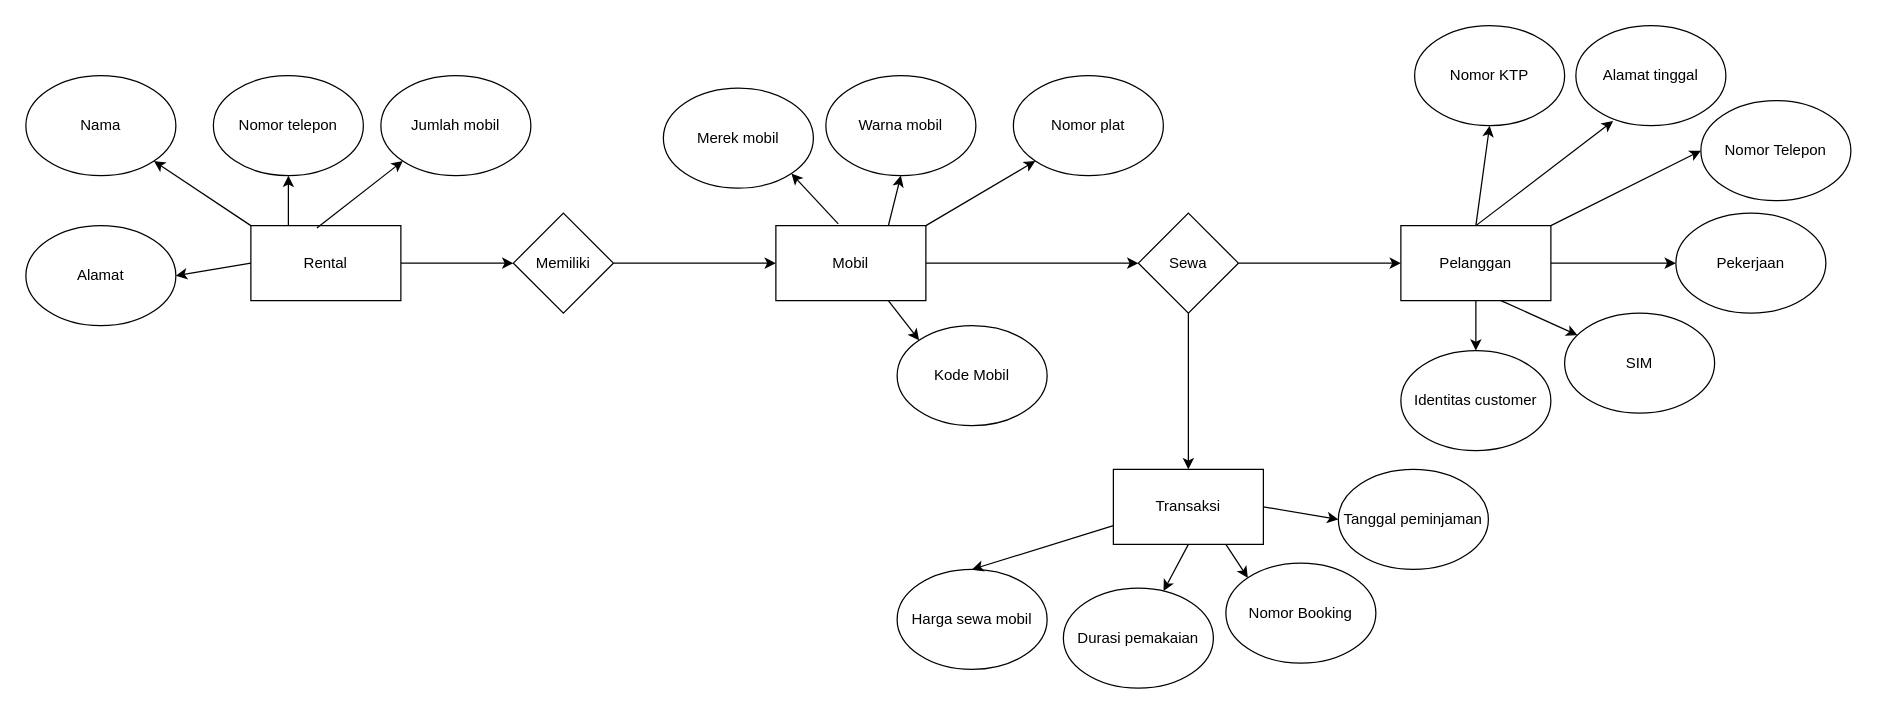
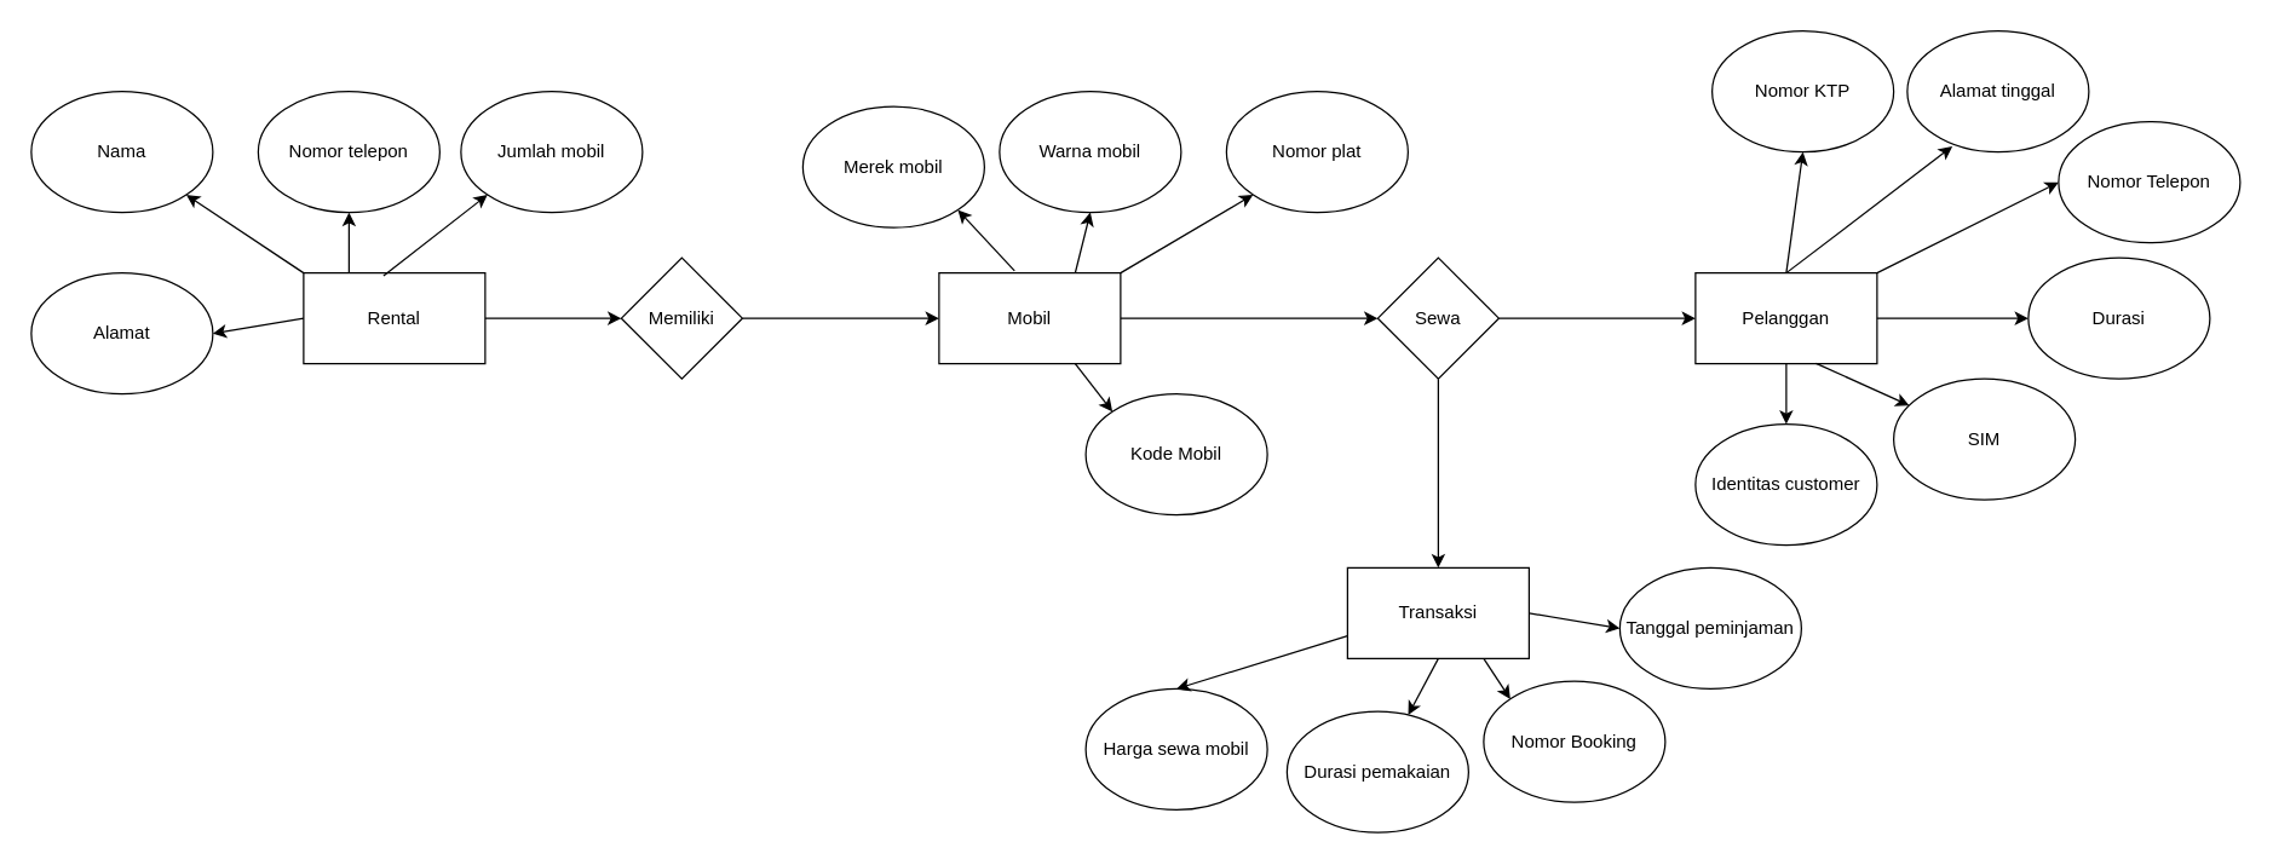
  <mxCell id="0" />
  <mxCell id="1" parent="0" />
  <mxCell id="2" value="Pelanggan" style="rounded=0;whiteSpace=wrap;html=1;" parent="1" vertex="1"><mxGeometry x="1120" y="180" width="120" height="60" as="geometry" /></mxCell>
  <mxCell id="3" style="edgeStyle=orthogonalEdgeStyle;rounded=0;orthogonalLoop=1;jettySize=auto;html=1;" parent="1" source="4" target="48" edge="1"><mxGeometry relative="1" as="geometry" /></mxCell>
  <mxCell id="4" value="Mobil" style="rounded=0;whiteSpace=wrap;html=1;" parent="1" vertex="1"><mxGeometry x="620" y="180" width="120" height="60" as="geometry" /></mxCell>
  <mxCell id="5" value="Transaksi" style="rounded=0;whiteSpace=wrap;html=1;" parent="1" vertex="1"><mxGeometry x="890" y="375" width="120" height="60" as="geometry" /></mxCell>
  <mxCell id="6" style="edgeStyle=orthogonalEdgeStyle;rounded=0;orthogonalLoop=1;jettySize=auto;html=1;" parent="1" source="7" target="4" edge="1"><mxGeometry relative="1" as="geometry" /></mxCell>
  <mxCell id="7" value="Memiliki" style="rhombus;whiteSpace=wrap;html=1;" parent="1" vertex="1"><mxGeometry x="410" y="170" width="80" height="80" as="geometry" /></mxCell>
  <mxCell id="8" value="Merek mobil" style="ellipse;whiteSpace=wrap;html=1;" parent="1" vertex="1"><mxGeometry x="530" y="70" width="120" height="80" as="geometry" /></mxCell>
  <mxCell id="9" value="Kode Mobil" style="ellipse;whiteSpace=wrap;html=1;" parent="1" vertex="1"><mxGeometry x="717" y="260" width="120" height="80" as="geometry" /></mxCell>
  <mxCell id="10" value="Nomor plat" style="ellipse;whiteSpace=wrap;html=1;" parent="1" vertex="1"><mxGeometry x="810" y="60" width="120" height="80" as="geometry" /></mxCell>
  <mxCell id="11" value="Nomor Telepon" style="ellipse;whiteSpace=wrap;html=1;" parent="1" vertex="1"><mxGeometry x="1360" y="80" width="120" height="80" as="geometry" /></mxCell>
  <mxCell id="12" value="Alamat tinggal" style="ellipse;whiteSpace=wrap;html=1;" parent="1" vertex="1"><mxGeometry x="1260" y="20" width="120" height="80" as="geometry" /></mxCell>
  <mxCell id="13" value="Nomor KTP" style="ellipse;whiteSpace=wrap;html=1;" parent="1" vertex="1"><mxGeometry x="1131" y="20" width="120" height="80" as="geometry" /></mxCell>
- <mxCell id="14" value="Pekerjaan" style="ellipse;whiteSpace=wrap;html=1;" parent="1" vertex="1"><mxGeometry x="1340" y="170" width="120" height="80" as="geometry" /></mxCell>
+ <mxCell id="14" value="Durasi" style="ellipse;whiteSpace=wrap;html=1;" parent="1" vertex="1"><mxGeometry x="1340" y="170" width="120" height="80" as="geometry" /></mxCell>
  <mxCell id="15" value="SIM" style="ellipse;whiteSpace=wrap;html=1;" parent="1" vertex="1"><mxGeometry x="1251" y="250" width="120" height="80" as="geometry" /></mxCell>
  <mxCell id="16" value="" style="endArrow=classic;html=1;rounded=0;exitX=0.75;exitY=0;exitDx=0;exitDy=0;entryX=0.5;entryY=1;entryDx=0;entryDy=0;" parent="1" source="4" target="29" edge="1"><mxGeometry width="50" height="50" relative="1" as="geometry"><mxPoint x="1150" y="-30" as="sourcePoint" /><mxPoint x="889.457" y="-80.514" as="targetPoint" /></mxGeometry></mxCell>
  <mxCell id="17" value="" style="endArrow=classic;html=1;rounded=0;entryX=0.248;entryY=0.954;entryDx=0;entryDy=0;entryPerimeter=0;exitX=0.5;exitY=0;exitDx=0;exitDy=0;" parent="1" source="2" target="12" edge="1"><mxGeometry width="50" height="50" relative="1" as="geometry"><mxPoint x="1260" y="160" as="sourcePoint" /><mxPoint x="1233" y="117" as="targetPoint" /></mxGeometry></mxCell>
  <mxCell id="18" value="" style="endArrow=classic;html=1;rounded=0;entryX=0;entryY=0.5;entryDx=0;entryDy=0;" parent="1" source="2" target="11" edge="1"><mxGeometry width="50" height="50" relative="1" as="geometry"><mxPoint x="1290" y="160" as="sourcePoint" /><mxPoint x="1420" y="100" as="targetPoint" /></mxGeometry></mxCell>
  <mxCell id="19" value="" style="endArrow=classic;html=1;rounded=0;exitX=1;exitY=0.5;exitDx=0;exitDy=0;entryX=0;entryY=0.5;entryDx=0;entryDy=0;" parent="1" source="2" target="14" edge="1"><mxGeometry width="50" height="50" relative="1" as="geometry"><mxPoint x="1345" y="160" as="sourcePoint" /><mxPoint x="1431.791" y="190.299" as="targetPoint" /></mxGeometry></mxCell>
  <mxCell id="20" value="" style="endArrow=classic;html=1;rounded=0;exitX=0.664;exitY=0.997;exitDx=0;exitDy=0;exitPerimeter=0;" parent="1" source="2" target="15" edge="1"><mxGeometry width="50" height="50" relative="1" as="geometry"><mxPoint x="1350" y="190" as="sourcePoint" /><mxPoint x="1399" y="209" as="targetPoint" /></mxGeometry></mxCell>
  <mxCell id="21" value="" style="endArrow=classic;html=1;rounded=0;exitX=0.416;exitY=-0.023;exitDx=0;exitDy=0;entryX=1;entryY=1;entryDx=0;entryDy=0;exitPerimeter=0;" parent="1" source="4" target="8" edge="1"><mxGeometry width="50" height="50" relative="1" as="geometry"><mxPoint x="800" y="-20" as="sourcePoint" /><mxPoint x="810" y="-60" as="targetPoint" /></mxGeometry></mxCell>
  <mxCell id="22" value="Harga sewa mobil" style="ellipse;whiteSpace=wrap;html=1;" parent="1" vertex="1"><mxGeometry x="717" y="455" width="120" height="80" as="geometry" /></mxCell>
  <mxCell id="23" value="Durasi pemakaian" style="ellipse;whiteSpace=wrap;html=1;" parent="1" vertex="1"><mxGeometry x="850" y="470" width="120" height="80" as="geometry" /></mxCell>
  <mxCell id="24" value="Nomor Booking" style="ellipse;whiteSpace=wrap;html=1;" parent="1" vertex="1"><mxGeometry x="980" y="450" width="120" height="80" as="geometry" /></mxCell>
  <mxCell id="25" value="Tanggal peminjaman" style="ellipse;whiteSpace=wrap;html=1;" parent="1" vertex="1"><mxGeometry x="1070" y="375" width="120" height="80" as="geometry" /></mxCell>
  <mxCell id="26" value="" style="endArrow=classic;html=1;rounded=0;exitX=0.5;exitY=0;exitDx=0;exitDy=0;entryX=0.5;entryY=1;entryDx=0;entryDy=0;" parent="1" source="2" target="13" edge="1"><mxGeometry width="50" height="50" relative="1" as="geometry"><mxPoint x="1290" y="160" as="sourcePoint" /><mxPoint x="1240.543" y="99.486" as="targetPoint" /></mxGeometry></mxCell>
  <mxCell id="27" value="Identitas customer" style="ellipse;whiteSpace=wrap;html=1;" parent="1" vertex="1"><mxGeometry x="1120" y="280" width="120" height="80" as="geometry" /></mxCell>
  <mxCell id="28" value="" style="endArrow=classic;html=1;rounded=0;exitX=0.5;exitY=1;exitDx=0;exitDy=0;entryX=0.5;entryY=0;entryDx=0;entryDy=0;" parent="1" source="2" target="27" edge="1"><mxGeometry width="50" height="50" relative="1" as="geometry"><mxPoint x="1310" y="220" as="sourcePoint" /><mxPoint x="1328" y="253" as="targetPoint" /></mxGeometry></mxCell>
  <mxCell id="29" value="Warna mobil" style="ellipse;whiteSpace=wrap;html=1;" parent="1" vertex="1"><mxGeometry x="660" y="60" width="120" height="80" as="geometry" /></mxCell>
  <mxCell id="30" value="" style="endArrow=classic;html=1;rounded=0;entryX=0;entryY=0.5;entryDx=0;entryDy=0;exitX=1;exitY=0.5;exitDx=0;exitDy=0;" parent="1" source="5" target="25" edge="1"><mxGeometry width="50" height="50" relative="1" as="geometry"><mxPoint x="1020" y="400" as="sourcePoint" /><mxPoint x="752.426" y="426.716" as="targetPoint" /></mxGeometry></mxCell>
  <mxCell id="31" value="" style="endArrow=classic;html=1;rounded=0;exitX=0;exitY=0.75;exitDx=0;exitDy=0;entryX=0.5;entryY=0;entryDx=0;entryDy=0;" parent="1" source="5" target="22" edge="1"><mxGeometry width="50" height="50" relative="1" as="geometry"><mxPoint x="870" y="385" as="sourcePoint" /><mxPoint x="743" y="397" as="targetPoint" /><Array as="points" /></mxGeometry></mxCell>
  <mxCell id="32" value="" style="endArrow=classic;html=1;rounded=0;exitX=0.5;exitY=1;exitDx=0;exitDy=0;" parent="1" source="5" target="23" edge="1"><mxGeometry width="50" height="50" relative="1" as="geometry"><mxPoint x="870" y="400" as="sourcePoint" /><mxPoint x="770" y="475" as="targetPoint" /></mxGeometry></mxCell>
  <mxCell id="33" value="" style="endArrow=classic;html=1;rounded=0;exitX=0.75;exitY=1;exitDx=0;exitDy=0;entryX=0;entryY=0;entryDx=0;entryDy=0;" parent="1" source="5" target="24" edge="1"><mxGeometry width="50" height="50" relative="1" as="geometry"><mxPoint x="900" y="415" as="sourcePoint" /><mxPoint x="907" y="495" as="targetPoint" /></mxGeometry></mxCell>
  <mxCell id="34" style="edgeStyle=orthogonalEdgeStyle;rounded=0;orthogonalLoop=1;jettySize=auto;html=1;entryX=0;entryY=0.5;entryDx=0;entryDy=0;" parent="1" source="35" target="7" edge="1"><mxGeometry relative="1" as="geometry" /></mxCell>
  <mxCell id="35" value="Rental" style="rounded=0;whiteSpace=wrap;html=1;" parent="1" vertex="1"><mxGeometry x="200" y="180" width="120" height="60" as="geometry" /></mxCell>
  <mxCell id="36" value="Nama" style="ellipse;whiteSpace=wrap;html=1;" parent="1" vertex="1"><mxGeometry x="20" y="60" width="120" height="80" as="geometry" /></mxCell>
  <mxCell id="37" value="Nomor telepon" style="ellipse;whiteSpace=wrap;html=1;" parent="1" vertex="1"><mxGeometry x="170" y="60" width="120" height="80" as="geometry" /></mxCell>
  <mxCell id="38" value="Alamat" style="ellipse;whiteSpace=wrap;html=1;" parent="1" vertex="1"><mxGeometry x="20" y="180" width="120" height="80" as="geometry" /></mxCell>
  <mxCell id="39" value="Jumlah mobil" style="ellipse;whiteSpace=wrap;html=1;" parent="1" vertex="1"><mxGeometry x="304" y="60" width="120" height="80" as="geometry" /></mxCell>
  <mxCell id="40" value="" style="endArrow=classic;html=1;rounded=0;exitX=0;exitY=0.5;exitDx=0;exitDy=0;" parent="1" source="35" edge="1"><mxGeometry width="50" height="50" relative="1" as="geometry"><mxPoint x="288" y="260" as="sourcePoint" /><mxPoint x="140" y="220" as="targetPoint" /></mxGeometry></mxCell>
  <mxCell id="41" value="" style="endArrow=classic;html=1;rounded=0;exitX=0;exitY=0;exitDx=0;exitDy=0;" parent="1" source="35" target="36" edge="1"><mxGeometry width="50" height="50" relative="1" as="geometry"><mxPoint x="210" y="220" as="sourcePoint" /><mxPoint x="150" y="230" as="targetPoint" /></mxGeometry></mxCell>
  <mxCell id="42" value="" style="endArrow=classic;html=1;rounded=0;exitX=0.25;exitY=0;exitDx=0;exitDy=0;" parent="1" source="35" target="37" edge="1"><mxGeometry width="50" height="50" relative="1" as="geometry"><mxPoint x="210" y="190" as="sourcePoint" /><mxPoint x="132" y="138" as="targetPoint" /></mxGeometry></mxCell>
  <mxCell id="43" value="" style="endArrow=classic;html=1;rounded=0;exitX=0.44;exitY=0.031;exitDx=0;exitDy=0;entryX=0;entryY=1;entryDx=0;entryDy=0;exitPerimeter=0;" parent="1" source="35" target="39" edge="1"><mxGeometry width="50" height="50" relative="1" as="geometry"><mxPoint x="240" y="190" as="sourcePoint" /><mxPoint x="240" y="150" as="targetPoint" /></mxGeometry></mxCell>
  <mxCell id="44" value="" style="endArrow=classic;html=1;rounded=0;exitX=0.75;exitY=1;exitDx=0;exitDy=0;entryX=0;entryY=0;entryDx=0;entryDy=0;" parent="1" source="4" target="9" edge="1"><mxGeometry width="50" height="50" relative="1" as="geometry"><mxPoint x="677" y="251" as="sourcePoint" /><mxPoint x="650" y="280" as="targetPoint" /></mxGeometry></mxCell>
  <mxCell id="45" value="" style="endArrow=classic;html=1;rounded=0;exitX=1;exitY=0;exitDx=0;exitDy=0;entryX=0;entryY=1;entryDx=0;entryDy=0;" parent="1" source="4" target="10" edge="1"><mxGeometry width="50" height="50" relative="1" as="geometry"><mxPoint x="680" y="189" as="sourcePoint" /><mxPoint x="642" y="148" as="targetPoint" /></mxGeometry></mxCell>
  <mxCell id="46" style="edgeStyle=orthogonalEdgeStyle;rounded=0;orthogonalLoop=1;jettySize=auto;html=1;" parent="1" source="48" target="5" edge="1"><mxGeometry relative="1" as="geometry" /></mxCell>
  <mxCell id="47" style="edgeStyle=orthogonalEdgeStyle;rounded=0;orthogonalLoop=1;jettySize=auto;html=1;" parent="1" source="48" target="2" edge="1"><mxGeometry relative="1" as="geometry" /></mxCell>
  <mxCell id="48" value="Sewa" style="rhombus;whiteSpace=wrap;html=1;" parent="1" vertex="1"><mxGeometry x="910" y="170" width="80" height="80" as="geometry" /></mxCell>
